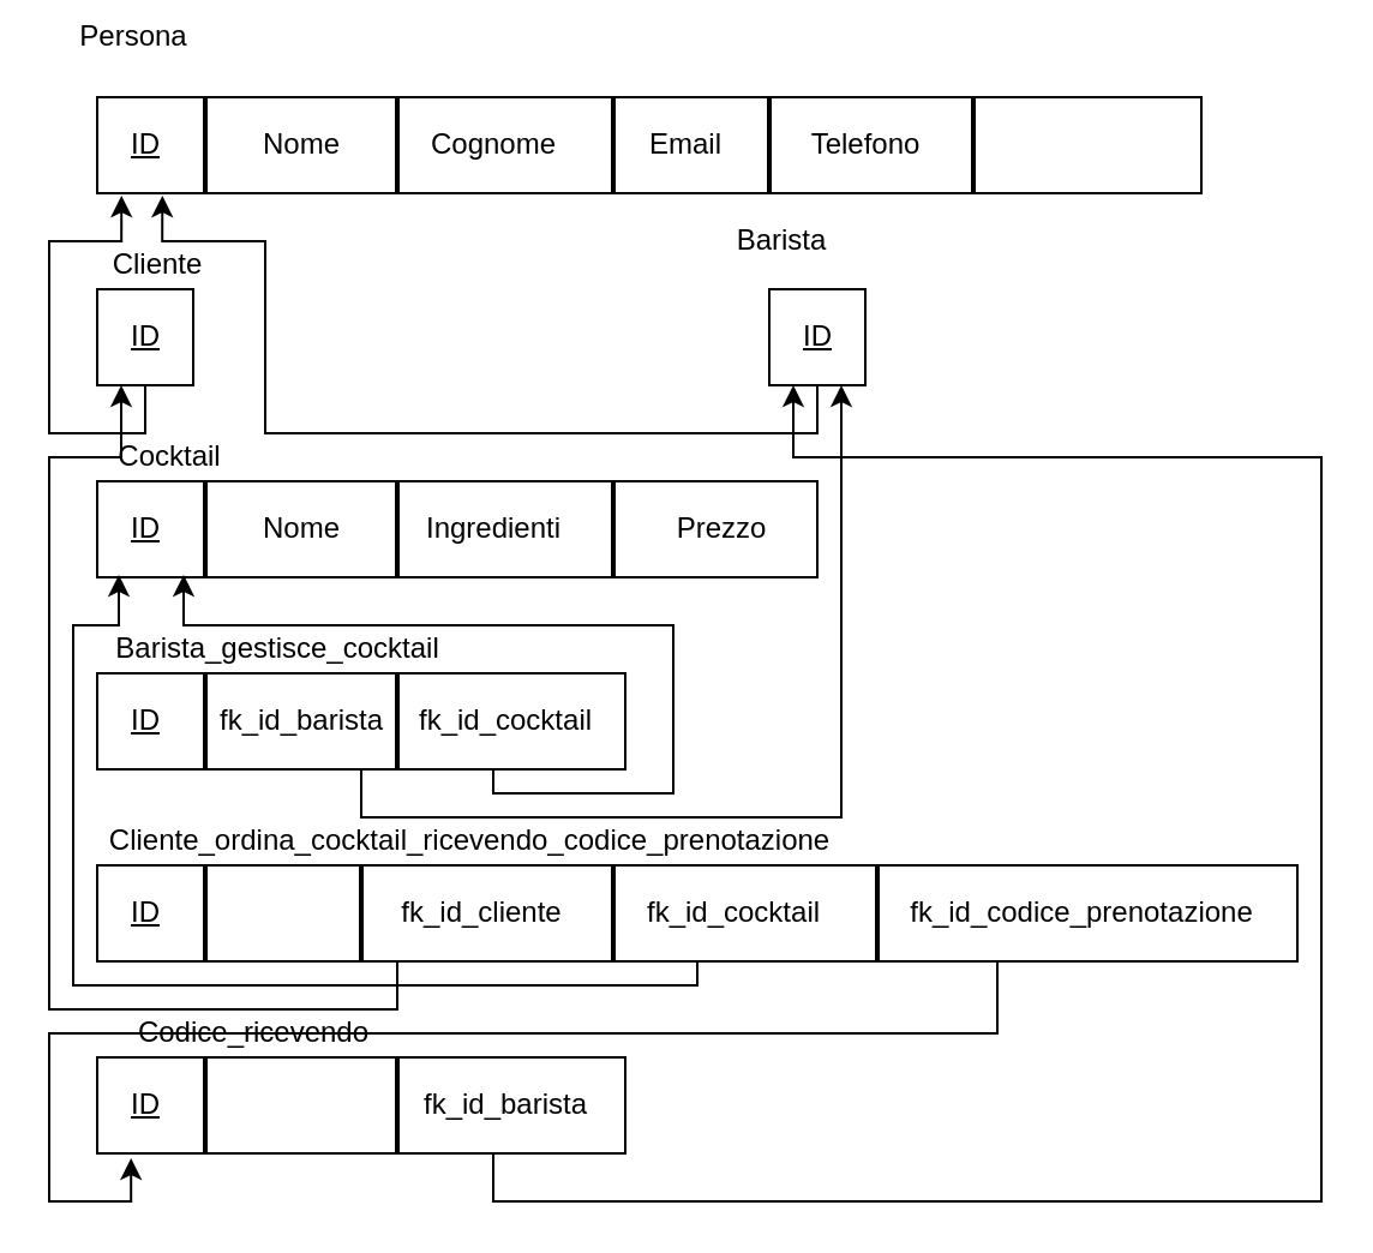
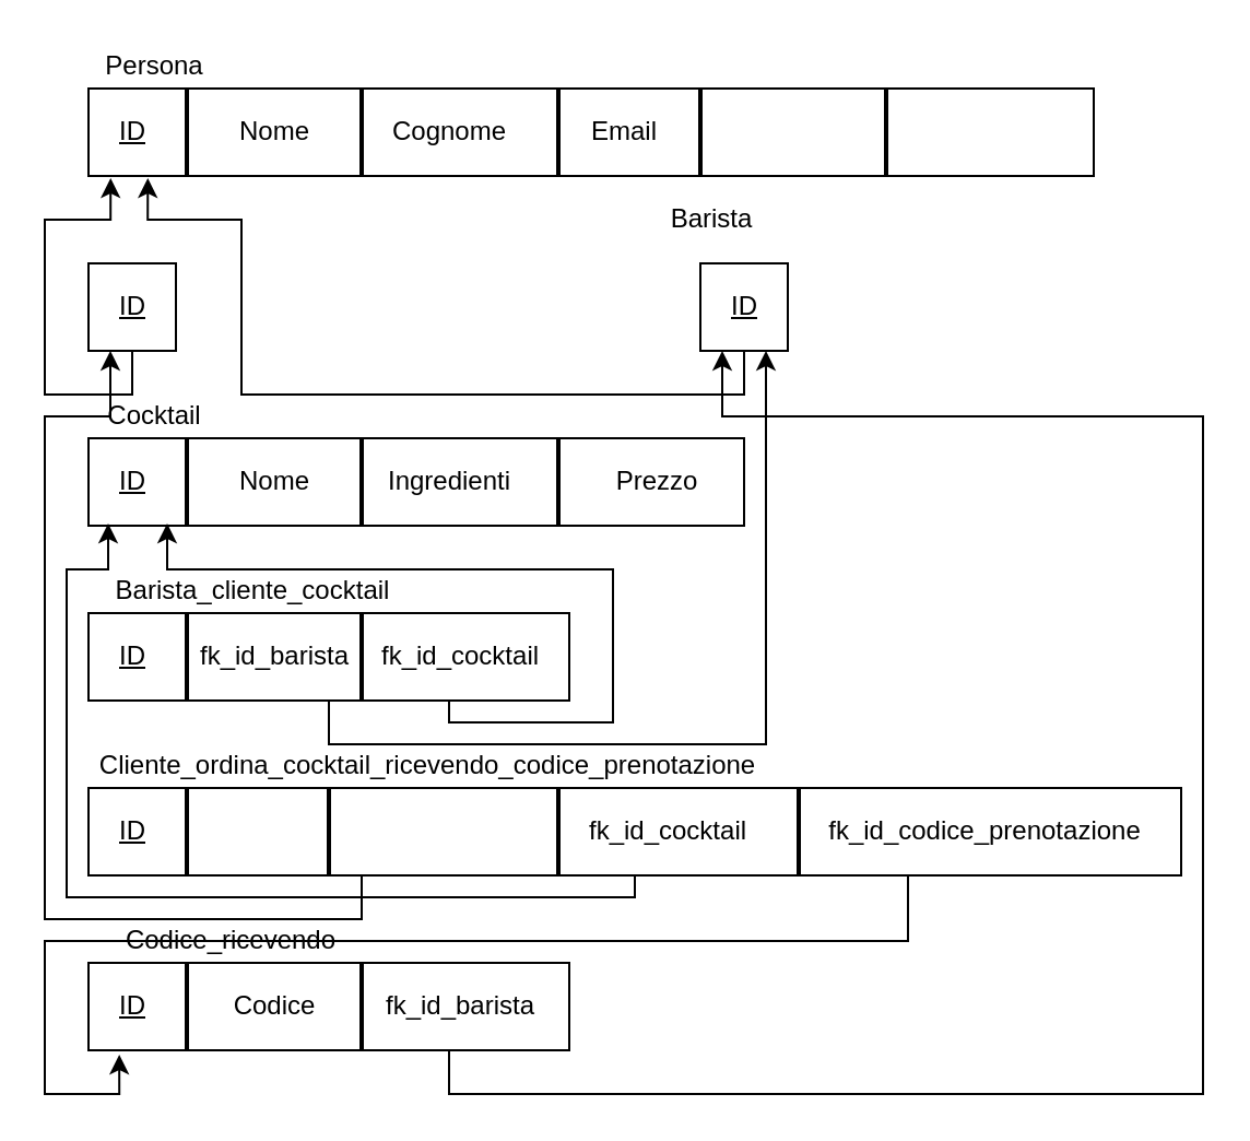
  <mxCell id="0" />
  <mxCell id="1" parent="0" />
  <mxCell id="2" value="" style="rounded=0;whiteSpace=wrap;html=1;fillColor=none;" vertex="1" parent="1"><mxGeometry x="40" y="40" width="460" height="40" as="geometry" /></mxCell>
  <mxCell id="3" value="&lt;u&gt;ID&lt;/u&gt;" style="text;html=1;align=center;verticalAlign=middle;resizable=0;points=[];autosize=1;" vertex="1" parent="1"><mxGeometry x="45" y="50" width="30" height="20" as="geometry" /></mxCell>
  <mxCell id="4" value="Nome" style="text;html=1;align=center;verticalAlign=middle;resizable=0;points=[];autosize=1;" vertex="1" parent="1"><mxGeometry x="100" y="50" width="50" height="20" as="geometry" /></mxCell>
  <mxCell id="5" value="Cognome" style="text;html=1;align=center;verticalAlign=middle;resizable=0;points=[];autosize=1;" vertex="1" parent="1"><mxGeometry x="170" y="50" width="70" height="20" as="geometry" /></mxCell>
  <mxCell id="6" value="Email" style="text;html=1;align=center;verticalAlign=middle;resizable=0;points=[];autosize=1;" vertex="1" parent="1"><mxGeometry x="260" y="50" width="50" height="20" as="geometry" /></mxCell>
- <mxCell id="7" value="Telefono" style="text;html=1;align=center;verticalAlign=middle;resizable=0;points=[];autosize=1;" vertex="1" parent="1"><mxGeometry x="330" y="50" width="60" height="20" as="geometry" /></mxCell>
  <mxCell id="8" value="" style="line;strokeWidth=2;direction=south;html=1;fillColor=none;" vertex="1" parent="1"><mxGeometry x="80" y="40" width="10" height="40" as="geometry" /></mxCell>
  <mxCell id="9" value="" style="line;strokeWidth=2;direction=south;html=1;fillColor=none;" vertex="1" parent="1"><mxGeometry x="160" y="40" width="10" height="40" as="geometry" /></mxCell>
  <mxCell id="10" value="" style="line;strokeWidth=2;direction=south;html=1;fillColor=none;" vertex="1" parent="1"><mxGeometry x="250" y="40" width="10" height="40" as="geometry" /></mxCell>
  <mxCell id="11" value="" style="line;strokeWidth=2;direction=south;html=1;fillColor=none;" vertex="1" parent="1"><mxGeometry x="315" y="40" width="10" height="40" as="geometry" /></mxCell>
  <mxCell id="12" value="" style="line;strokeWidth=2;direction=south;html=1;fillColor=none;" vertex="1" parent="1"><mxGeometry x="400" y="40" width="10" height="40" as="geometry" /></mxCell>
- <mxCell id="13" value="Persona" style="text;html=1;align=center;verticalAlign=middle;resizable=0;points=[];autosize=1;" vertex="1" parent="1"><mxGeometry x="25" y="5" width="60" height="20" as="geometry" /></mxCell>
+ <mxCell id="13" value="Persona" style="text;html=1;align=center;verticalAlign=middle;resizable=0;points=[];autosize=1;" vertex="1" parent="1"><mxGeometry x="40" y="20" width="60" height="20" as="geometry" /></mxCell>
  <mxCell id="14" style="edgeStyle=orthogonalEdgeStyle;rounded=0;orthogonalLoop=1;jettySize=auto;html=1;exitX=0.5;exitY=1;exitDx=0;exitDy=0;entryX=0.022;entryY=1.025;entryDx=0;entryDy=0;entryPerimeter=0;" edge="1" parent="1" source="15" target="2"><mxGeometry relative="1" as="geometry"><Array as="points"><mxPoint x="60" y="180" /><mxPoint x="20" y="180" /><mxPoint x="20" y="100" /><mxPoint x="50" y="100" /></Array></mxGeometry></mxCell>
  <mxCell id="15" value="" style="rounded=0;whiteSpace=wrap;html=1;fillColor=none;" vertex="1" parent="1"><mxGeometry x="40" y="120" width="40" height="40" as="geometry" /></mxCell>
  <mxCell id="16" value="&lt;u&gt;ID&lt;/u&gt;" style="text;html=1;align=center;verticalAlign=middle;resizable=0;points=[];autosize=1;" vertex="1" parent="1"><mxGeometry x="45" y="130" width="30" height="20" as="geometry" /></mxCell>
- <mxCell id="17" value="&lt;div&gt;Cliente&lt;/div&gt;" style="text;html=1;align=center;verticalAlign=middle;resizable=0;points=[];autosize=1;" vertex="1" parent="1"><mxGeometry x="40" y="100" width="50" height="20" as="geometry" /></mxCell>
  <mxCell id="18" value="" style="rounded=0;whiteSpace=wrap;html=1;fillColor=none;" vertex="1" parent="1"><mxGeometry x="40" y="200" width="300" height="40" as="geometry" /></mxCell>
  <mxCell id="19" value="" style="line;strokeWidth=2;direction=south;html=1;fillColor=none;" vertex="1" parent="1"><mxGeometry x="80" y="200" width="10" height="40" as="geometry" /></mxCell>
  <mxCell id="20" value="" style="line;strokeWidth=2;direction=south;html=1;fillColor=none;" vertex="1" parent="1"><mxGeometry x="160" y="200" width="10" height="40" as="geometry" /></mxCell>
  <mxCell id="21" value="" style="line;strokeWidth=2;direction=south;html=1;fillColor=none;" vertex="1" parent="1"><mxGeometry x="250" y="200" width="10" height="40" as="geometry" /></mxCell>
  <mxCell id="22" value="&lt;u&gt;ID&lt;/u&gt;" style="text;html=1;align=center;verticalAlign=middle;resizable=0;points=[];autosize=1;" vertex="1" parent="1"><mxGeometry x="45" y="210" width="30" height="20" as="geometry" /></mxCell>
  <mxCell id="23" value="Nome" style="text;html=1;align=center;verticalAlign=middle;resizable=0;points=[];autosize=1;" vertex="1" parent="1"><mxGeometry x="100" y="210" width="50" height="20" as="geometry" /></mxCell>
  <mxCell id="24" value="Ingredienti" style="text;html=1;align=center;verticalAlign=middle;resizable=0;points=[];autosize=1;" vertex="1" parent="1"><mxGeometry x="170" y="210" width="70" height="20" as="geometry" /></mxCell>
  <mxCell id="25" value="Prezzo" style="text;html=1;align=center;verticalAlign=middle;resizable=0;points=[];autosize=1;" vertex="1" parent="1"><mxGeometry x="275" y="210" width="50" height="20" as="geometry" /></mxCell>
  <mxCell id="26" value="&lt;div&gt;Cocktail&lt;/div&gt;" style="text;html=1;align=center;verticalAlign=middle;resizable=0;points=[];autosize=1;" vertex="1" parent="1"><mxGeometry x="40" y="180" width="60" height="20" as="geometry" /></mxCell>
  <mxCell id="27" style="edgeStyle=orthogonalEdgeStyle;rounded=0;orthogonalLoop=1;jettySize=auto;html=1;exitX=0.5;exitY=1;exitDx=0;exitDy=0;entryX=0.75;entryY=1;entryDx=0;entryDy=0;" edge="1" parent="1" source="29" target="58"><mxGeometry relative="1" as="geometry" /></mxCell>
  <mxCell id="28" style="edgeStyle=orthogonalEdgeStyle;rounded=0;orthogonalLoop=1;jettySize=auto;html=1;exitX=0.75;exitY=1;exitDx=0;exitDy=0;entryX=0.12;entryY=0.975;entryDx=0;entryDy=0;entryPerimeter=0;" edge="1" parent="1" source="29" target="18"><mxGeometry relative="1" as="geometry"><Array as="points"><mxPoint x="205" y="330" /><mxPoint x="280" y="330" /><mxPoint x="280" y="260" /><mxPoint x="76" y="260" /></Array></mxGeometry></mxCell>
  <mxCell id="29" value="" style="rounded=0;whiteSpace=wrap;html=1;fillColor=none;" vertex="1" parent="1"><mxGeometry x="40" y="280" width="220" height="40" as="geometry" /></mxCell>
  <mxCell id="30" value="" style="line;strokeWidth=2;direction=south;html=1;fillColor=none;" vertex="1" parent="1"><mxGeometry x="80" y="280" width="10" height="40" as="geometry" /></mxCell>
  <mxCell id="31" value="" style="line;strokeWidth=2;direction=south;html=1;fillColor=none;" vertex="1" parent="1"><mxGeometry x="160" y="280" width="10" height="40" as="geometry" /></mxCell>
- <mxCell id="32" value="Barista_gestisce_cocktail" style="text;html=1;align=center;verticalAlign=middle;resizable=0;points=[];autosize=1;" vertex="1" parent="1"><mxGeometry x="40" y="260" width="150" height="20" as="geometry" /></mxCell>
+ <mxCell id="32" value="Barista_cliente_cocktail" style="text;html=1;align=center;verticalAlign=middle;resizable=0;points=[];autosize=1;" vertex="1" parent="1"><mxGeometry x="40" y="260" width="150" height="20" as="geometry" /></mxCell>
  <mxCell id="33" value="&lt;u&gt;ID&lt;/u&gt;" style="text;html=1;align=center;verticalAlign=middle;resizable=0;points=[];autosize=1;" vertex="1" parent="1"><mxGeometry x="45" y="290" width="30" height="20" as="geometry" /></mxCell>
  <mxCell id="34" value="fk_id_barista" style="text;html=1;align=center;verticalAlign=middle;resizable=0;points=[];autosize=1;" vertex="1" parent="1"><mxGeometry x="85" y="290" width="80" height="20" as="geometry" /></mxCell>
  <mxCell id="35" value="fk_id_cocktail" style="text;html=1;align=center;verticalAlign=middle;resizable=0;points=[];autosize=1;" vertex="1" parent="1"><mxGeometry x="165" y="290" width="90" height="20" as="geometry" /></mxCell>
  <mxCell id="36" style="edgeStyle=orthogonalEdgeStyle;rounded=0;orthogonalLoop=1;jettySize=auto;html=1;exitX=0.25;exitY=1;exitDx=0;exitDy=0;entryX=0.25;entryY=1;entryDx=0;entryDy=0;" edge="1" parent="1" source="39" target="15"><mxGeometry relative="1" as="geometry"><Array as="points"><mxPoint x="165" y="420" /><mxPoint x="20" y="420" /><mxPoint x="20" y="190" /><mxPoint x="50" y="190" /></Array></mxGeometry></mxCell>
  <mxCell id="37" style="edgeStyle=orthogonalEdgeStyle;rounded=0;orthogonalLoop=1;jettySize=auto;html=1;exitX=0.5;exitY=1;exitDx=0;exitDy=0;entryX=0.03;entryY=0.975;entryDx=0;entryDy=0;entryPerimeter=0;" edge="1" parent="1" source="39" target="18"><mxGeometry relative="1" as="geometry"><Array as="points"><mxPoint x="290" y="410" /><mxPoint x="30" y="410" /><mxPoint x="30" y="260" /><mxPoint x="49" y="260" /></Array></mxGeometry></mxCell>
  <mxCell id="38" style="edgeStyle=orthogonalEdgeStyle;rounded=0;orthogonalLoop=1;jettySize=auto;html=1;exitX=0.75;exitY=1;exitDx=0;exitDy=0;entryX=0.064;entryY=1.05;entryDx=0;entryDy=0;entryPerimeter=0;" edge="1" parent="1" source="39" target="50"><mxGeometry relative="1" as="geometry"><Array as="points"><mxPoint x="415" y="430" /><mxPoint x="20" y="430" /><mxPoint x="20" y="500" /><mxPoint x="54" y="500" /></Array></mxGeometry></mxCell>
  <mxCell id="39" value="" style="rounded=0;whiteSpace=wrap;html=1;fillColor=none;" vertex="1" parent="1"><mxGeometry x="40" y="360" width="500" height="40" as="geometry" /></mxCell>
  <mxCell id="40" value="" style="line;strokeWidth=2;direction=south;html=1;fillColor=none;" vertex="1" parent="1"><mxGeometry x="80" y="360" width="10" height="40" as="geometry" /></mxCell>
  <mxCell id="41" value="" style="line;strokeWidth=2;direction=south;html=1;fillColor=none;" vertex="1" parent="1"><mxGeometry x="145" y="360" width="10" height="40" as="geometry" /></mxCell>
  <mxCell id="42" value="" style="line;strokeWidth=2;direction=south;html=1;fillColor=none;" vertex="1" parent="1"><mxGeometry x="250" y="360" width="10" height="40" as="geometry" /></mxCell>
  <mxCell id="43" value="" style="line;strokeWidth=2;direction=south;html=1;fillColor=none;" vertex="1" parent="1"><mxGeometry x="360" y="360" width="10" height="40" as="geometry" /></mxCell>
  <mxCell id="44" value="Cliente_ordina_cocktail_ricevendo_codice_prenotazione" style="text;html=1;align=center;verticalAlign=middle;resizable=0;points=[];autosize=1;" vertex="1" parent="1"><mxGeometry x="40" y="340" width="310" height="20" as="geometry" /></mxCell>
  <mxCell id="45" value="&lt;u&gt;ID&lt;/u&gt;" style="text;html=1;align=center;verticalAlign=middle;resizable=0;points=[];autosize=1;" vertex="1" parent="1"><mxGeometry x="45" y="370" width="30" height="20" as="geometry" /></mxCell>
- <mxCell id="46" value="fk_id_cliente" style="text;html=1;align=center;verticalAlign=middle;resizable=0;points=[];autosize=1;" vertex="1" parent="1"><mxGeometry x="160" y="370" width="80" height="20" as="geometry" /></mxCell>
  <mxCell id="47" value="fk_id_cocktail" style="text;html=1;align=center;verticalAlign=middle;resizable=0;points=[];autosize=1;" vertex="1" parent="1"><mxGeometry x="260" y="370" width="90" height="20" as="geometry" /></mxCell>
  <mxCell id="48" value="fk_id_codice_prenotazione" style="text;html=1;align=center;verticalAlign=middle;resizable=0;points=[];autosize=1;" vertex="1" parent="1"><mxGeometry x="370" y="370" width="160" height="20" as="geometry" /></mxCell>
  <mxCell id="49" style="edgeStyle=orthogonalEdgeStyle;rounded=0;orthogonalLoop=1;jettySize=auto;html=1;exitX=0.75;exitY=1;exitDx=0;exitDy=0;entryX=0.25;entryY=1;entryDx=0;entryDy=0;" edge="1" parent="1" source="50" target="58"><mxGeometry relative="1" as="geometry"><Array as="points"><mxPoint x="205" y="500" /><mxPoint x="550" y="500" /><mxPoint x="550" y="190" /><mxPoint x="330" y="190" /></Array></mxGeometry></mxCell>
  <mxCell id="50" value="" style="rounded=0;whiteSpace=wrap;html=1;fillColor=none;" vertex="1" parent="1"><mxGeometry x="40" y="440" width="220" height="40" as="geometry" /></mxCell>
  <mxCell id="51" value="" style="line;strokeWidth=2;direction=south;html=1;fillColor=none;" vertex="1" parent="1"><mxGeometry x="80" y="440" width="10" height="40" as="geometry" /></mxCell>
  <mxCell id="52" value="" style="line;strokeWidth=2;direction=south;html=1;fillColor=none;" vertex="1" parent="1"><mxGeometry x="160" y="440" width="10" height="40" as="geometry" /></mxCell>
  <mxCell id="53" value="Codice_ricevendo" style="text;html=1;align=center;verticalAlign=middle;resizable=0;points=[];autosize=1;" vertex="1" parent="1"><mxGeometry x="40" y="420" width="130" height="20" as="geometry" /></mxCell>
  <mxCell id="54" value="&lt;u&gt;ID&lt;/u&gt;" style="text;html=1;align=center;verticalAlign=middle;resizable=0;points=[];autosize=1;" vertex="1" parent="1"><mxGeometry x="45" y="450" width="30" height="20" as="geometry" /></mxCell>
+ <mxCell id="55" value="Codice" style="text;html=1;align=center;verticalAlign=middle;resizable=0;points=[];autosize=1;" vertex="1" parent="1"><mxGeometry x="100" y="450" width="50" height="20" as="geometry" /></mxCell>
  <mxCell id="56" value="fk_id_barista" style="text;html=1;align=center;verticalAlign=middle;resizable=0;points=[];autosize=1;" vertex="1" parent="1"><mxGeometry x="170" y="450" width="80" height="20" as="geometry" /></mxCell>
  <mxCell id="57" style="edgeStyle=orthogonalEdgeStyle;rounded=0;orthogonalLoop=1;jettySize=auto;html=1;exitX=0.5;exitY=1;exitDx=0;exitDy=0;entryX=0.059;entryY=1.025;entryDx=0;entryDy=0;entryPerimeter=0;" edge="1" parent="1" source="58" target="2"><mxGeometry relative="1" as="geometry"><Array as="points"><mxPoint x="340" y="180" /><mxPoint x="110" y="180" /><mxPoint x="110" y="100" /><mxPoint x="67" y="100" /></Array></mxGeometry></mxCell>
  <mxCell id="58" value="" style="rounded=0;whiteSpace=wrap;html=1;fillColor=none;" vertex="1" parent="1"><mxGeometry x="320" y="120" width="40" height="40" as="geometry" /></mxCell>
  <mxCell id="59" value="&lt;u&gt;ID&lt;/u&gt;" style="text;html=1;align=center;verticalAlign=middle;resizable=0;points=[];autosize=1;" vertex="1" parent="1"><mxGeometry x="325" y="130" width="30" height="20" as="geometry" /></mxCell>
  <mxCell id="60" value="Barista" style="text;html=1;align=center;verticalAlign=middle;resizable=0;points=[];autosize=1;" vertex="1" parent="1"><mxGeometry x="300" y="90" width="50" height="20" as="geometry" /></mxCell>
